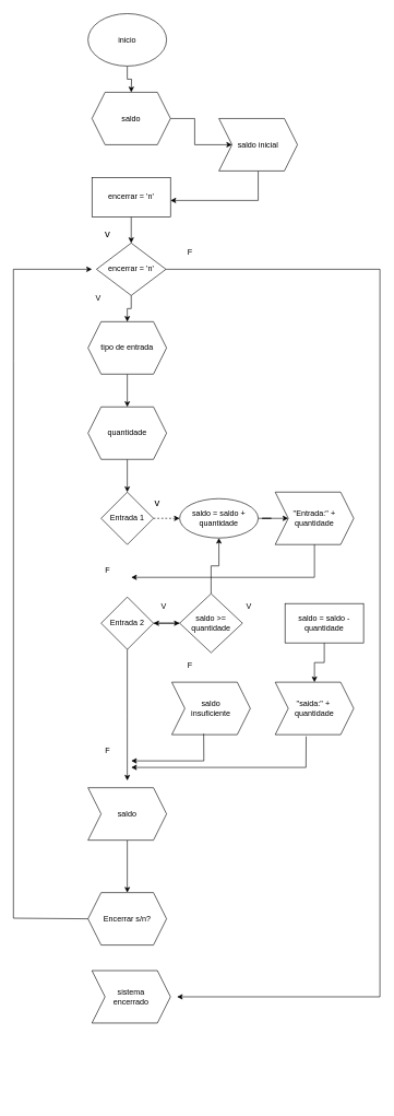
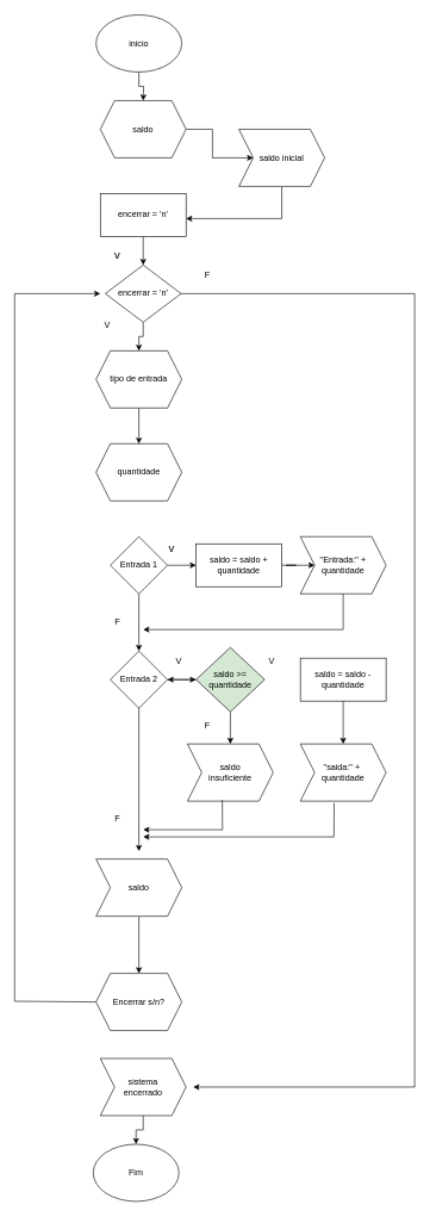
  <mxCell id="0" />
  <mxCell id="1" parent="0" />
  <mxCell id="2" value="" style="edgeStyle=orthogonalEdgeStyle;rounded=0;orthogonalLoop=1;jettySize=auto;html=1;" edge="1" parent="1" source="3"><mxGeometry relative="1" as="geometry"><mxPoint x="200" y="140" as="targetPoint" /></mxGeometry></mxCell>
  <mxCell id="3" value="inicio" style="ellipse;whiteSpace=wrap;" vertex="1" parent="1"><mxGeometry x="134" y="20" width="120" height="80" as="geometry" /></mxCell>
  <mxCell id="4" value="" style="edgeStyle=orthogonalEdgeStyle;rounded=0;orthogonalLoop=1;jettySize=auto;html=1;" edge="1" parent="1" source="5" target="7"><mxGeometry relative="1" as="geometry" /></mxCell>
  <mxCell id="5" value="saldo" style="shape=hexagon;perimeter=hexagonPerimeter2;whiteSpace=wrap;html=1;fixedSize=1;" vertex="1" parent="1"><mxGeometry x="140" y="140" width="120" height="80" as="geometry" /></mxCell>
  <mxCell id="6" value="" style="edgeStyle=orthogonalEdgeStyle;rounded=0;orthogonalLoop=1;jettySize=auto;html=1;exitX=0.5;exitY=1;exitDx=0;exitDy=0;" edge="1" parent="1" source="7"><mxGeometry relative="1" as="geometry"><mxPoint x="394" y="200" as="sourcePoint" /><mxPoint x="260" y="305" as="targetPoint" /><Array as="points"><mxPoint x="394" y="305" /></Array></mxGeometry></mxCell>
  <mxCell id="7" value="saldo inicial" style="shape=step;perimeter=stepPerimeter;whiteSpace=wrap;html=1;fixedSize=1;" vertex="1" parent="1"><mxGeometry x="334" y="180" width="120" height="80" as="geometry" /></mxCell>
  <mxCell id="8" value="" style="edgeStyle=orthogonalEdgeStyle;rounded=0;orthogonalLoop=1;jettySize=auto;html=1;" edge="1" parent="1" source="9" target="11"><mxGeometry relative="1" as="geometry" /></mxCell>
  <mxCell id="9" value="encerrar = 'n'" style="whiteSpace=wrap;html=1;" vertex="1" parent="1"><mxGeometry x="140" y="270" width="120" height="60" as="geometry" /></mxCell>
  <mxCell id="10" value="" style="edgeStyle=orthogonalEdgeStyle;rounded=0;orthogonalLoop=1;jettySize=auto;html=1;" edge="1" parent="1" source="11" target="13"><mxGeometry relative="1" as="geometry" /></mxCell>
  <mxCell id="11" value="encerrar = 'n'" style="rhombus;whiteSpace=wrap;html=1;" vertex="1" parent="1"><mxGeometry x="147" y="370" width="106" height="80" as="geometry" /></mxCell>
  <mxCell id="12" value="" style="edgeStyle=orthogonalEdgeStyle;rounded=0;orthogonalLoop=1;jettySize=auto;html=1;" edge="1" parent="1" source="13" target="15"><mxGeometry relative="1" as="geometry" /></mxCell>
  <mxCell id="13" value="tipo de entrada" style="shape=hexagon;perimeter=hexagonPerimeter2;whiteSpace=wrap;html=1;fixedSize=1;" vertex="1" parent="1"><mxGeometry x="134" y="490" width="120" height="80" as="geometry" /></mxCell>
- <mxCell id="14" value="" style="edgeStyle=orthogonalEdgeStyle;rounded=0;orthogonalLoop=1;jettySize=auto;html=1;" edge="1" parent="1" source="15" target="18"><mxGeometry relative="1" as="geometry" /></mxCell>
  <mxCell id="15" value="quantidade" style="shape=hexagon;perimeter=hexagonPerimeter2;whiteSpace=wrap;html=1;fixedSize=1;" vertex="1" parent="1"><mxGeometry x="134" y="620" width="120" height="80" as="geometry" /></mxCell>
- <mxCell id="16" value="" style="edgeStyle=orthogonalEdgeStyle;rounded=0;orthogonalLoop=1;jettySize=auto;html=1;dashed=1;" edge="1" parent="1" source="18" target="20"><mxGeometry relative="1" as="geometry" /></mxCell>
+ <mxCell id="16" value="" style="edgeStyle=orthogonalEdgeStyle;rounded=0;orthogonalLoop=1;jettySize=auto;html=1;" edge="1" parent="1" source="18" target="20"><mxGeometry relative="1" as="geometry" /></mxCell>
+ <mxCell id="17" value="" style="edgeStyle=orthogonalEdgeStyle;rounded=0;orthogonalLoop=1;jettySize=auto;html=1;" edge="1" parent="1" source="18" target="26"><mxGeometry relative="1" as="geometry" /></mxCell>
  <mxCell id="18" value="Entrada 1" style="rhombus;whiteSpace=wrap;html=1;" vertex="1" parent="1"><mxGeometry x="154" y="750" width="80" height="80" as="geometry" /></mxCell>
  <mxCell id="19" value="" style="edgeStyle=orthogonalEdgeStyle;rounded=0;orthogonalLoop=1;jettySize=auto;html=1;" edge="1" parent="1" source="20" target="21"><mxGeometry relative="1" as="geometry" /></mxCell>
- <mxCell id="20" value="saldo = saldo + quantidade" style="ellipse;whiteSpace=wrap;html=1;" vertex="1" parent="1"><mxGeometry x="274" y="760" width="120" height="60" as="geometry" /></mxCell>
+ <mxCell id="20" value="saldo = saldo + quantidade" style="whiteSpace=wrap;html=1;" vertex="1" parent="1"><mxGeometry x="274" y="760" width="120" height="60" as="geometry" /></mxCell>
  <mxCell id="21" value="&quot;Entrada:&quot; + quantidade" style="shape=step;perimeter=stepPerimeter;whiteSpace=wrap;html=1;fixedSize=1;" vertex="1" parent="1"><mxGeometry x="420" y="750" width="120" height="80" as="geometry" /></mxCell>
  <mxCell id="22" value="&lt;font size=&quot;3&quot;&gt;v&lt;/font&gt;" style="text;strokeColor=none;align=center;fillColor=none;html=1;verticalAlign=middle;whiteSpace=wrap;rounded=0;" vertex="1" parent="1"><mxGeometry x="210" y="750" width="60" height="30" as="geometry" /></mxCell>
  <mxCell id="23" value="&lt;font size=&quot;3&quot;&gt;v&lt;/font&gt;" style="text;strokeColor=none;align=center;fillColor=none;html=1;verticalAlign=middle;whiteSpace=wrap;rounded=0;" vertex="1" parent="1"><mxGeometry x="134" y="340" width="60" height="30" as="geometry" /></mxCell>
  <mxCell id="24" value="" style="endArrow=classic;html=1;rounded=0;exitX=0.5;exitY=1;exitDx=0;exitDy=0;" edge="1" parent="1" source="21"><mxGeometry width="50" height="50" relative="1" as="geometry"><mxPoint x="300" y="880" as="sourcePoint" /><mxPoint x="200" y="880" as="targetPoint" /><Array as="points"><mxPoint x="480" y="880" /></Array></mxGeometry></mxCell>
  <mxCell id="25" value="" style="edgeStyle=orthogonalEdgeStyle;rounded=0;orthogonalLoop=1;jettySize=auto;html=1;" edge="1" parent="1" source="26"><mxGeometry relative="1" as="geometry"><mxPoint x="274" y="950" as="targetPoint" /></mxGeometry></mxCell>
  <mxCell id="26" value="Entrada 2" style="rhombus;whiteSpace=wrap;html=1;" vertex="1" parent="1"><mxGeometry x="154" y="910" width="80" height="80" as="geometry" /></mxCell>
  <mxCell id="27" value="F" style="text;strokeColor=none;align=center;fillColor=none;html=1;verticalAlign=middle;whiteSpace=wrap;rounded=0;" vertex="1" parent="1"><mxGeometry x="134" y="860" width="60" height="20" as="geometry" /></mxCell>
  <mxCell id="28" value="" style="edgeStyle=orthogonalEdgeStyle;rounded=0;orthogonalLoop=1;jettySize=auto;html=1;" edge="1" parent="1" source="30" target="26"><mxGeometry relative="1" as="geometry" /></mxCell>
- <mxCell id="29" value="" style="edgeStyle=orthogonalEdgeStyle;rounded=0;orthogonalLoop=1;jettySize=auto;html=1;" edge="1" parent="1" source="30" target="20"><mxGeometry relative="1" as="geometry" /></mxCell>
- <mxCell id="30" value="saldo &amp;gt;= quantidade" style="rhombus;whiteSpace=wrap;html=1;" vertex="1" parent="1"><mxGeometry x="274" y="905" width="96" height="90" as="geometry" /></mxCell>
+ <mxCell id="29" value="" style="edgeStyle=orthogonalEdgeStyle;rounded=0;orthogonalLoop=1;jettySize=auto;html=1;" edge="1" parent="1" source="30" target="33"><mxGeometry relative="1" as="geometry" /></mxCell>
+ <mxCell id="30" value="saldo &amp;gt;= quantidade" style="rhombus;whiteSpace=wrap;html=1;fillColor=#d5e8d4;" vertex="1" parent="1"><mxGeometry x="274" y="905" width="96" height="90" as="geometry" /></mxCell>
  <mxCell id="31" value="" style="edgeStyle=orthogonalEdgeStyle;rounded=0;orthogonalLoop=1;jettySize=auto;html=1;" edge="1" parent="1" source="32" target="34"><mxGeometry relative="1" as="geometry" /></mxCell>
- <mxCell id="32" value="saldo = saldo - quantidade" style="whiteSpace=wrap;html=1;" vertex="1" parent="1"><mxGeometry x="435" y="920" width="120" height="60" as="geometry" /></mxCell>
+ <mxCell id="32" value="saldo = saldo - quantidade" style="whiteSpace=wrap;html=1;" vertex="1" parent="1"><mxGeometry x="420" y="920" width="120" height="60" as="geometry" /></mxCell>
  <mxCell id="33" value="saldo &lt;br&gt;insuficiente" style="shape=step;perimeter=stepPerimeter;whiteSpace=wrap;html=1;fixedSize=1;" vertex="1" parent="1"><mxGeometry x="262" y="1040" width="120" height="80" as="geometry" /></mxCell>
  <mxCell id="34" value="&quot;saida:&quot; +&amp;nbsp;&lt;br&gt;quantidade" style="shape=step;perimeter=stepPerimeter;whiteSpace=wrap;html=1;fixedSize=1;" vertex="1" parent="1"><mxGeometry x="420" y="1040" width="120" height="80" as="geometry" /></mxCell>
  <mxCell id="35" value="" style="edgeStyle=orthogonalEdgeStyle;rounded=0;orthogonalLoop=1;jettySize=auto;html=1;" edge="1" parent="1" source="36" target="44"><mxGeometry relative="1" as="geometry" /></mxCell>
  <mxCell id="36" value="saldo" style="shape=step;perimeter=stepPerimeter;whiteSpace=wrap;html=1;fixedSize=1;" vertex="1" parent="1"><mxGeometry x="134" y="1201" width="120" height="80" as="geometry" /></mxCell>
  <mxCell id="37" value="" style="edgeStyle=orthogonalEdgeStyle;rounded=0;orthogonalLoop=1;jettySize=auto;html=1;" edge="1" parent="1" source="26"><mxGeometry relative="1" as="geometry"><mxPoint x="194" y="990" as="sourcePoint" /><mxPoint x="194" y="1190" as="targetPoint" /></mxGeometry></mxCell>
  <mxCell id="38" value="F" style="text;strokeColor=none;align=center;fillColor=none;html=1;verticalAlign=middle;whiteSpace=wrap;rounded=0;" vertex="1" parent="1"><mxGeometry x="134" y="1130" width="60" height="30" as="geometry" /></mxCell>
  <mxCell id="39" value="" style="endArrow=classic;html=1;rounded=0;exitX=0.406;exitY=0.983;exitDx=0;exitDy=0;exitPerimeter=0;" edge="1" parent="1" source="33"><mxGeometry width="50" height="50" relative="1" as="geometry"><mxPoint x="310" y="1130" as="sourcePoint" /><mxPoint x="200" y="1160" as="targetPoint" /><Array as="points"><mxPoint x="311" y="1160" /></Array></mxGeometry></mxCell>
  <mxCell id="40" value="" style="endArrow=classic;html=1;rounded=0;exitX=0.394;exitY=1.033;exitDx=0;exitDy=0;exitPerimeter=0;" edge="1" parent="1" source="34"><mxGeometry width="50" height="50" relative="1" as="geometry"><mxPoint x="310" y="1040" as="sourcePoint" /><mxPoint x="200" y="1170" as="targetPoint" /><Array as="points"><mxPoint x="467" y="1170" /></Array></mxGeometry></mxCell>
  <mxCell id="41" value="V" style="text;strokeColor=none;align=center;fillColor=none;html=1;verticalAlign=middle;whiteSpace=wrap;rounded=0;" vertex="1" parent="1"><mxGeometry x="220" y="910" width="60" height="30" as="geometry" /></mxCell>
  <mxCell id="42" value="V" style="text;strokeColor=none;align=center;fillColor=none;html=1;verticalAlign=middle;whiteSpace=wrap;rounded=0;" vertex="1" parent="1"><mxGeometry x="350" y="910" width="60" height="30" as="geometry" /></mxCell>
  <mxCell id="43" value="F" style="text;strokeColor=none;align=center;fillColor=none;html=1;verticalAlign=middle;whiteSpace=wrap;rounded=0;" vertex="1" parent="1"><mxGeometry x="260" y="1000" width="60" height="30" as="geometry" /></mxCell>
  <mxCell id="44" value="Encerrar s/n?" style="shape=hexagon;perimeter=hexagonPerimeter2;whiteSpace=wrap;html=1;fixedSize=1;" vertex="1" parent="1"><mxGeometry x="134" y="1361" width="120" height="80" as="geometry" /></mxCell>
+ <mxCell id="45" value="" style="edgeStyle=orthogonalEdgeStyle;rounded=0;orthogonalLoop=1;jettySize=auto;html=1;" edge="1" parent="1" source="46" target="51"><mxGeometry relative="1" as="geometry" /></mxCell>
  <mxCell id="46" value="sistema&lt;br&gt;encerrado" style="shape=step;perimeter=stepPerimeter;whiteSpace=wrap;html=1;fixedSize=1;" vertex="1" parent="1"><mxGeometry x="140" y="1480" width="120" height="80" as="geometry" /></mxCell>
  <mxCell id="47" value="" style="endArrow=classic;html=1;rounded=0;exitX=0;exitY=0.5;exitDx=0;exitDy=0;" edge="1" parent="1" source="44"><mxGeometry width="50" height="50" relative="1" as="geometry"><mxPoint x="134" y="1151" as="sourcePoint" /><mxPoint x="140" y="410" as="targetPoint" /><Array as="points"><mxPoint x="20" y="1400" /><mxPoint x="20" y="550" /><mxPoint x="20" y="410" /></Array></mxGeometry></mxCell>
  <mxCell id="48" value="" style="endArrow=classic;html=1;rounded=0;exitX=1;exitY=0.5;exitDx=0;exitDy=0;" edge="1" parent="1" source="11"><mxGeometry width="50" height="50" relative="1" as="geometry"><mxPoint x="260" y="410" as="sourcePoint" /><mxPoint x="270" y="1520" as="targetPoint" /><Array as="points"><mxPoint x="580" y="410" /><mxPoint x="580" y="1520" /></Array></mxGeometry></mxCell>
  <mxCell id="49" value="F" style="text;strokeColor=none;align=center;fillColor=none;html=1;verticalAlign=middle;whiteSpace=wrap;rounded=0;" vertex="1" parent="1"><mxGeometry x="260" y="370" width="60" height="30" as="geometry" /></mxCell>
  <mxCell id="50" value="V" style="text;strokeColor=none;align=center;fillColor=none;html=1;verticalAlign=middle;whiteSpace=wrap;rounded=0;" vertex="1" parent="1"><mxGeometry x="120" y="440" width="60" height="30" as="geometry" /></mxCell>
+ <mxCell id="51" value="Fim" style="ellipse;whiteSpace=wrap;html=1;" vertex="1" parent="1"><mxGeometry x="130" y="1600" width="120" height="80" as="geometry" /></mxCell>
